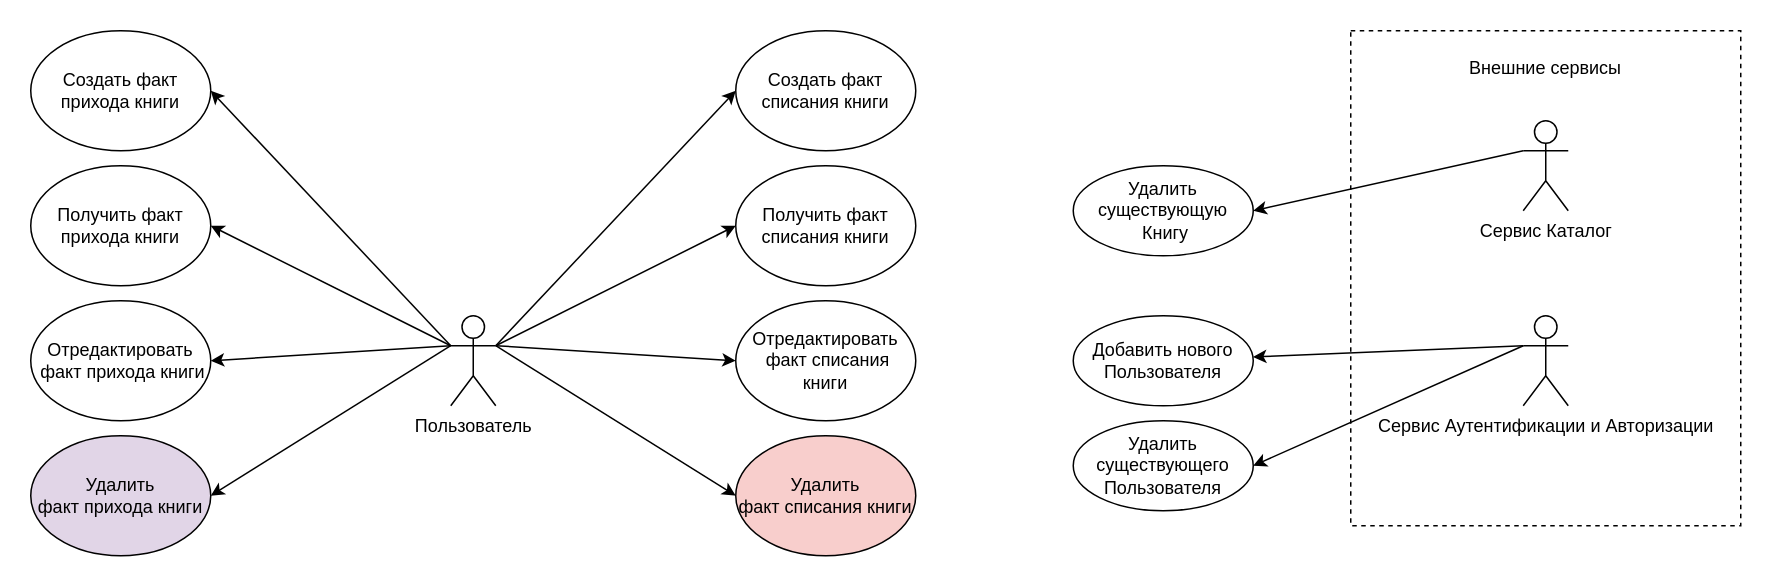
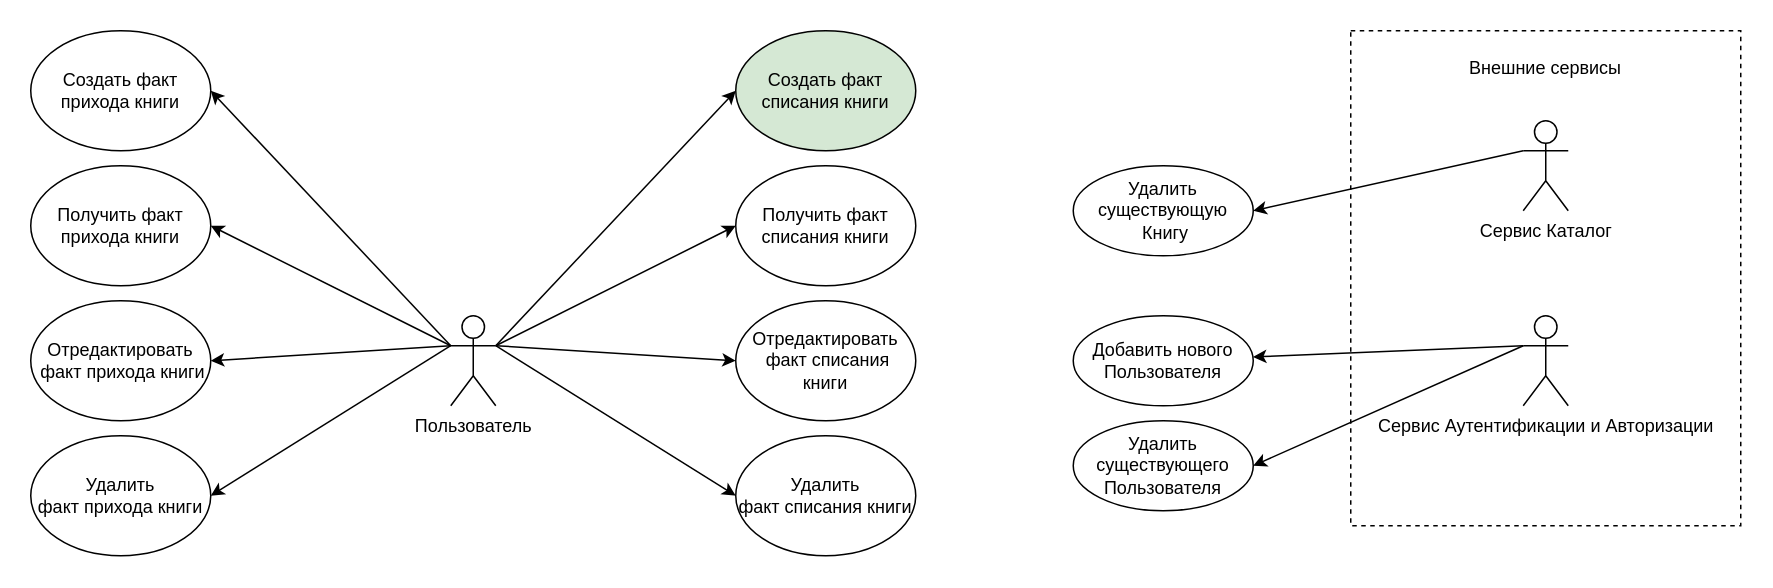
  <mxCell id="0" />
  <mxCell id="1" parent="0" />
  <mxCell id="2" style="rounded=0;orthogonalLoop=1;jettySize=auto;html=1;entryX=0;entryY=0.5;entryDx=0;entryDy=0;exitX=1;exitY=0.333;exitDx=0;exitDy=0;exitPerimeter=0;" edge="1" parent="1" source="10" target="11"><mxGeometry relative="1" as="geometry"><mxPoint x="450" y="210" as="sourcePoint" /></mxGeometry></mxCell>
  <mxCell id="3" style="rounded=0;orthogonalLoop=1;jettySize=auto;html=1;exitX=1;exitY=0.333;exitDx=0;exitDy=0;exitPerimeter=0;entryX=0;entryY=0.5;entryDx=0;entryDy=0;" edge="1" parent="1" source="10" target="13"><mxGeometry relative="1" as="geometry" /></mxCell>
  <mxCell id="4" style="rounded=0;orthogonalLoop=1;jettySize=auto;html=1;exitX=1;exitY=0.333;exitDx=0;exitDy=0;exitPerimeter=0;entryX=0;entryY=0.5;entryDx=0;entryDy=0;" edge="1" parent="1" source="10" target="12"><mxGeometry relative="1" as="geometry" /></mxCell>
  <mxCell id="5" style="rounded=0;orthogonalLoop=1;jettySize=auto;html=1;exitX=1;exitY=0.333;exitDx=0;exitDy=0;exitPerimeter=0;entryX=0;entryY=0.5;entryDx=0;entryDy=0;" edge="1" parent="1" source="10" target="14"><mxGeometry relative="1" as="geometry" /></mxCell>
  <mxCell id="6" style="rounded=0;orthogonalLoop=1;jettySize=auto;html=1;exitX=0;exitY=0.333;exitDx=0;exitDy=0;exitPerimeter=0;entryX=1;entryY=0.5;entryDx=0;entryDy=0;" edge="1" parent="1" source="10" target="15"><mxGeometry relative="1" as="geometry" /></mxCell>
  <mxCell id="7" style="rounded=0;orthogonalLoop=1;jettySize=auto;html=1;exitX=0;exitY=0.333;exitDx=0;exitDy=0;exitPerimeter=0;entryX=1;entryY=0.5;entryDx=0;entryDy=0;" edge="1" parent="1" source="10" target="17"><mxGeometry relative="1" as="geometry" /></mxCell>
  <mxCell id="8" style="rounded=0;orthogonalLoop=1;jettySize=auto;html=1;exitX=0;exitY=0.333;exitDx=0;exitDy=0;exitPerimeter=0;entryX=1;entryY=0.5;entryDx=0;entryDy=0;" edge="1" parent="1" source="10" target="16"><mxGeometry relative="1" as="geometry" /></mxCell>
  <mxCell id="9" style="rounded=0;orthogonalLoop=1;jettySize=auto;html=1;exitX=0;exitY=0.333;exitDx=0;exitDy=0;exitPerimeter=0;entryX=1;entryY=0.5;entryDx=0;entryDy=0;" edge="1" parent="1" source="10" target="18"><mxGeometry relative="1" as="geometry" /></mxCell>
  <mxCell id="10" value="Пользователь" style="shape=umlActor;verticalLabelPosition=bottom;verticalAlign=top;html=1;outlineConnect=0;" vertex="1" parent="1"><mxGeometry x="300" y="210" width="30" height="60" as="geometry" /></mxCell>
- <mxCell id="11" value="Создать факт списания&lt;span style=&quot;background-color: transparent; color: light-dark(rgb(0, 0, 0), rgb(255, 255, 255));&quot;&gt;&amp;nbsp;книги&lt;/span&gt;" style="ellipse;whiteSpace=wrap;html=1;" vertex="1" parent="1"><mxGeometry x="490" y="20" width="120" height="80" as="geometry" /></mxCell>
+ <mxCell id="11" value="Создать факт списания&lt;span style=&quot;background-color: transparent; color: light-dark(rgb(0, 0, 0), rgb(255, 255, 255));&quot;&gt;&amp;nbsp;книги&lt;/span&gt;" style="ellipse;whiteSpace=wrap;html=1;fillColor=#d5e8d4;" vertex="1" parent="1"><mxGeometry x="490" y="20" width="120" height="80" as="geometry" /></mxCell>
  <mxCell id="12" value="Отредактировать&lt;br&gt;&lt;div&gt;&lt;span style=&quot;color: rgba(0, 0, 0, 0); font-family: monospace; font-size: 0px; text-align: start; text-wrap-mode: nowrap; background-color: transparent;&quot;&gt;%3CmxGraphModel%3E%3Croot%3E%3CmxCell%20id%3D%220%22%2F%3E%3CmxCell%20id%3D%221%22%20parent%3D%220%22%2F%3E%3CmxCell%20id%3D%222%22%20value%3D%22%D0%A1%D0%BE%D0%B7%D0%B4%D0%B0%D1%82%D1%8C%20%D1%84%D0%B0%D0%BA%D1%82%20%D0%BF%D1%80%D0%B8%D1%85%D0%BE%D0%B4%D0%B0%20%D0%BA%D0%BD%D0%B8%D0%B3%D0%B8%22%20style%3D%22ellipse%3BwhiteSpace%3Dwrap%3Bhtml%3D1%3B%22%20vertex%3D%221%22%20parent%3D%221%22%3E%3CmxGeometry%20x%3D%22620%22%20y%3D%22410%22%20width%3D%22120%22%20height%3D%2280%22%20as%3D%22geometry%22%2F%3E%3C%2FmxCell%3E%3C%2Froot%3E%3C%2FmxGraphModel%3E&lt;/span&gt;&amp;nbsp;факт списания книги&lt;/div&gt;" style="ellipse;whiteSpace=wrap;html=1;" vertex="1" parent="1"><mxGeometry x="490" y="200" width="120" height="80" as="geometry" /></mxCell>
  <mxCell id="13" value="Получить&lt;span style=&quot;background-color: transparent; color: light-dark(rgb(0, 0, 0), rgb(255, 255, 255));&quot;&gt;&amp;nbsp;факт списания книги&lt;/span&gt;" style="ellipse;whiteSpace=wrap;html=1;" vertex="1" parent="1"><mxGeometry x="490" y="110" width="120" height="80" as="geometry" /></mxCell>
- <mxCell id="14" value="Удалить факт&lt;span style=&quot;background-color: transparent; color: light-dark(rgb(0, 0, 0), rgb(255, 255, 255));&quot;&gt;&amp;nbsp;списания книги&lt;/span&gt;" style="ellipse;whiteSpace=wrap;html=1;fillColor=#f8cecc;" vertex="1" parent="1"><mxGeometry x="490" y="290" width="120" height="80" as="geometry" /></mxCell>
+ <mxCell id="14" value="Удалить факт&lt;span style=&quot;background-color: transparent; color: light-dark(rgb(0, 0, 0), rgb(255, 255, 255));&quot;&gt;&amp;nbsp;списания книги&lt;/span&gt;" style="ellipse;whiteSpace=wrap;html=1;" vertex="1" parent="1"><mxGeometry x="490" y="290" width="120" height="80" as="geometry" /></mxCell>
  <mxCell id="15" value="Создать факт прихода книги" style="ellipse;whiteSpace=wrap;html=1;" vertex="1" parent="1"><mxGeometry x="20" y="20" width="120" height="80" as="geometry" /></mxCell>
  <mxCell id="16" value="Отредактировать&lt;br&gt;&lt;div&gt;&lt;span style=&quot;color: rgba(0, 0, 0, 0); font-family: monospace; font-size: 0px; text-align: start; text-wrap-mode: nowrap; background-color: transparent;&quot;&gt;%3CmxGraphModel%3E%3Croot%3E%3CmxCell%20id%3D%220%22%2F%3E%3CmxCell%20id%3D%221%22%20parent%3D%220%22%2F%3E%3CmxCell%20id%3D%222%22%20value%3D%22%D0%A1%D0%BE%D0%B7%D0%B4%D0%B0%D1%82%D1%8C%20%D1%84%D0%B0%D0%BA%D1%82%20%D0%BF%D1%80%D0%B8%D1%85%D0%BE%D0%B4%D0%B0%20%D0%BA%D0%BD%D0%B8%D0%B3%D0%B8%22%20style%3D%22ellipse%3BwhiteSpace%3Dwrap%3Bhtml%3D1%3B%22%20vertex%3D%221%22%20parent%3D%221%22%3E%3CmxGeometry%20x%3D%22620%22%20y%3D%22410%22%20width%3D%22120%22%20height%3D%2280%22%20as%3D%22geometry%22%2F%3E%3C%2FmxCell%3E%3C%2Froot%3E%3C%2FmxGraphModel%3E&lt;/span&gt;&amp;nbsp;факт прихода книги&lt;/div&gt;" style="ellipse;whiteSpace=wrap;html=1;" vertex="1" parent="1"><mxGeometry x="20" y="200" width="120" height="80" as="geometry" /></mxCell>
  <mxCell id="17" value="Получить&lt;span style=&quot;background-color: transparent; color: light-dark(rgb(0, 0, 0), rgb(255, 255, 255));&quot;&gt;&amp;nbsp;факт прихода книги&lt;/span&gt;" style="ellipse;whiteSpace=wrap;html=1;" vertex="1" parent="1"><mxGeometry x="20" y="110" width="120" height="80" as="geometry" /></mxCell>
- <mxCell id="18" value="Удалить факт&lt;span style=&quot;background-color: transparent; color: light-dark(rgb(0, 0, 0), rgb(255, 255, 255));&quot;&gt;&amp;nbsp;прихода книги&lt;/span&gt;" style="ellipse;whiteSpace=wrap;html=1;fillColor=#e1d5e7;" vertex="1" parent="1"><mxGeometry x="20" y="290" width="120" height="80" as="geometry" /></mxCell>
+ <mxCell id="18" value="Удалить факт&lt;span style=&quot;background-color: transparent; color: light-dark(rgb(0, 0, 0), rgb(255, 255, 255));&quot;&gt;&amp;nbsp;прихода книги&lt;/span&gt;" style="ellipse;whiteSpace=wrap;html=1;" vertex="1" parent="1"><mxGeometry x="20" y="290" width="120" height="80" as="geometry" /></mxCell>
  <mxCell id="19" value="" style="whiteSpace=wrap;html=1;dashed=1;" vertex="1" parent="1"><mxGeometry x="900" y="20" width="260" height="330" as="geometry" /></mxCell>
  <mxCell id="20" value="Внешние сервисы" style="text;html=1;align=center;verticalAlign=middle;whiteSpace=wrap;rounded=0;" vertex="1" parent="1"><mxGeometry x="945" y="30" width="170" height="30" as="geometry" /></mxCell>
  <mxCell id="21" style="rounded=0;orthogonalLoop=1;jettySize=auto;html=1;exitX=0;exitY=0.333;exitDx=0;exitDy=0;exitPerimeter=0;entryX=1;entryY=0.5;entryDx=0;entryDy=0;" edge="1" parent="1" source="22" target="23"><mxGeometry relative="1" as="geometry" /></mxCell>
  <mxCell id="22" value="Сервис Каталог" style="shape=umlActor;verticalLabelPosition=bottom;verticalAlign=top;html=1;outlineConnect=0;" vertex="1" parent="1"><mxGeometry x="1015" y="80" width="30" height="60" as="geometry" /></mxCell>
  <mxCell id="23" value="Удалить существующую&lt;div&gt;&amp;nbsp;Книгу&lt;/div&gt;" style="ellipse;whiteSpace=wrap;html=1;" vertex="1" parent="1"><mxGeometry x="715" y="110" width="120" height="60" as="geometry" /></mxCell>
  <mxCell id="24" style="rounded=0;orthogonalLoop=1;jettySize=auto;html=1;exitX=0;exitY=0.333;exitDx=0;exitDy=0;exitPerimeter=0;" edge="1" parent="1" source="26" target="27"><mxGeometry relative="1" as="geometry" /></mxCell>
  <mxCell id="25" style="rounded=0;orthogonalLoop=1;jettySize=auto;html=1;exitX=0;exitY=0.333;exitDx=0;exitDy=0;exitPerimeter=0;entryX=1;entryY=0.5;entryDx=0;entryDy=0;" edge="1" parent="1" source="26" target="28"><mxGeometry relative="1" as="geometry" /></mxCell>
  <mxCell id="26" value="Сервис Аутентификации и Авторизации" style="shape=umlActor;verticalLabelPosition=bottom;verticalAlign=top;html=1;outlineConnect=0;" vertex="1" parent="1"><mxGeometry x="1015" y="210" width="30" height="60" as="geometry" /></mxCell>
  <mxCell id="27" value="Добавить нового Пользователя" style="ellipse;whiteSpace=wrap;html=1;" vertex="1" parent="1"><mxGeometry x="715" y="210" width="120" height="60" as="geometry" /></mxCell>
  <mxCell id="28" value="Удалить существующего Пользователя" style="ellipse;whiteSpace=wrap;html=1;" vertex="1" parent="1"><mxGeometry x="715" y="280" width="120" height="60" as="geometry" /></mxCell>
  <mxCell id="29" style="edgeStyle=orthogonalEdgeStyle;rounded=0;orthogonalLoop=1;jettySize=auto;html=1;exitX=0.5;exitY=1;exitDx=0;exitDy=0;" edge="1" parent="1" source="19" target="19"><mxGeometry relative="1" as="geometry" /></mxCell>
